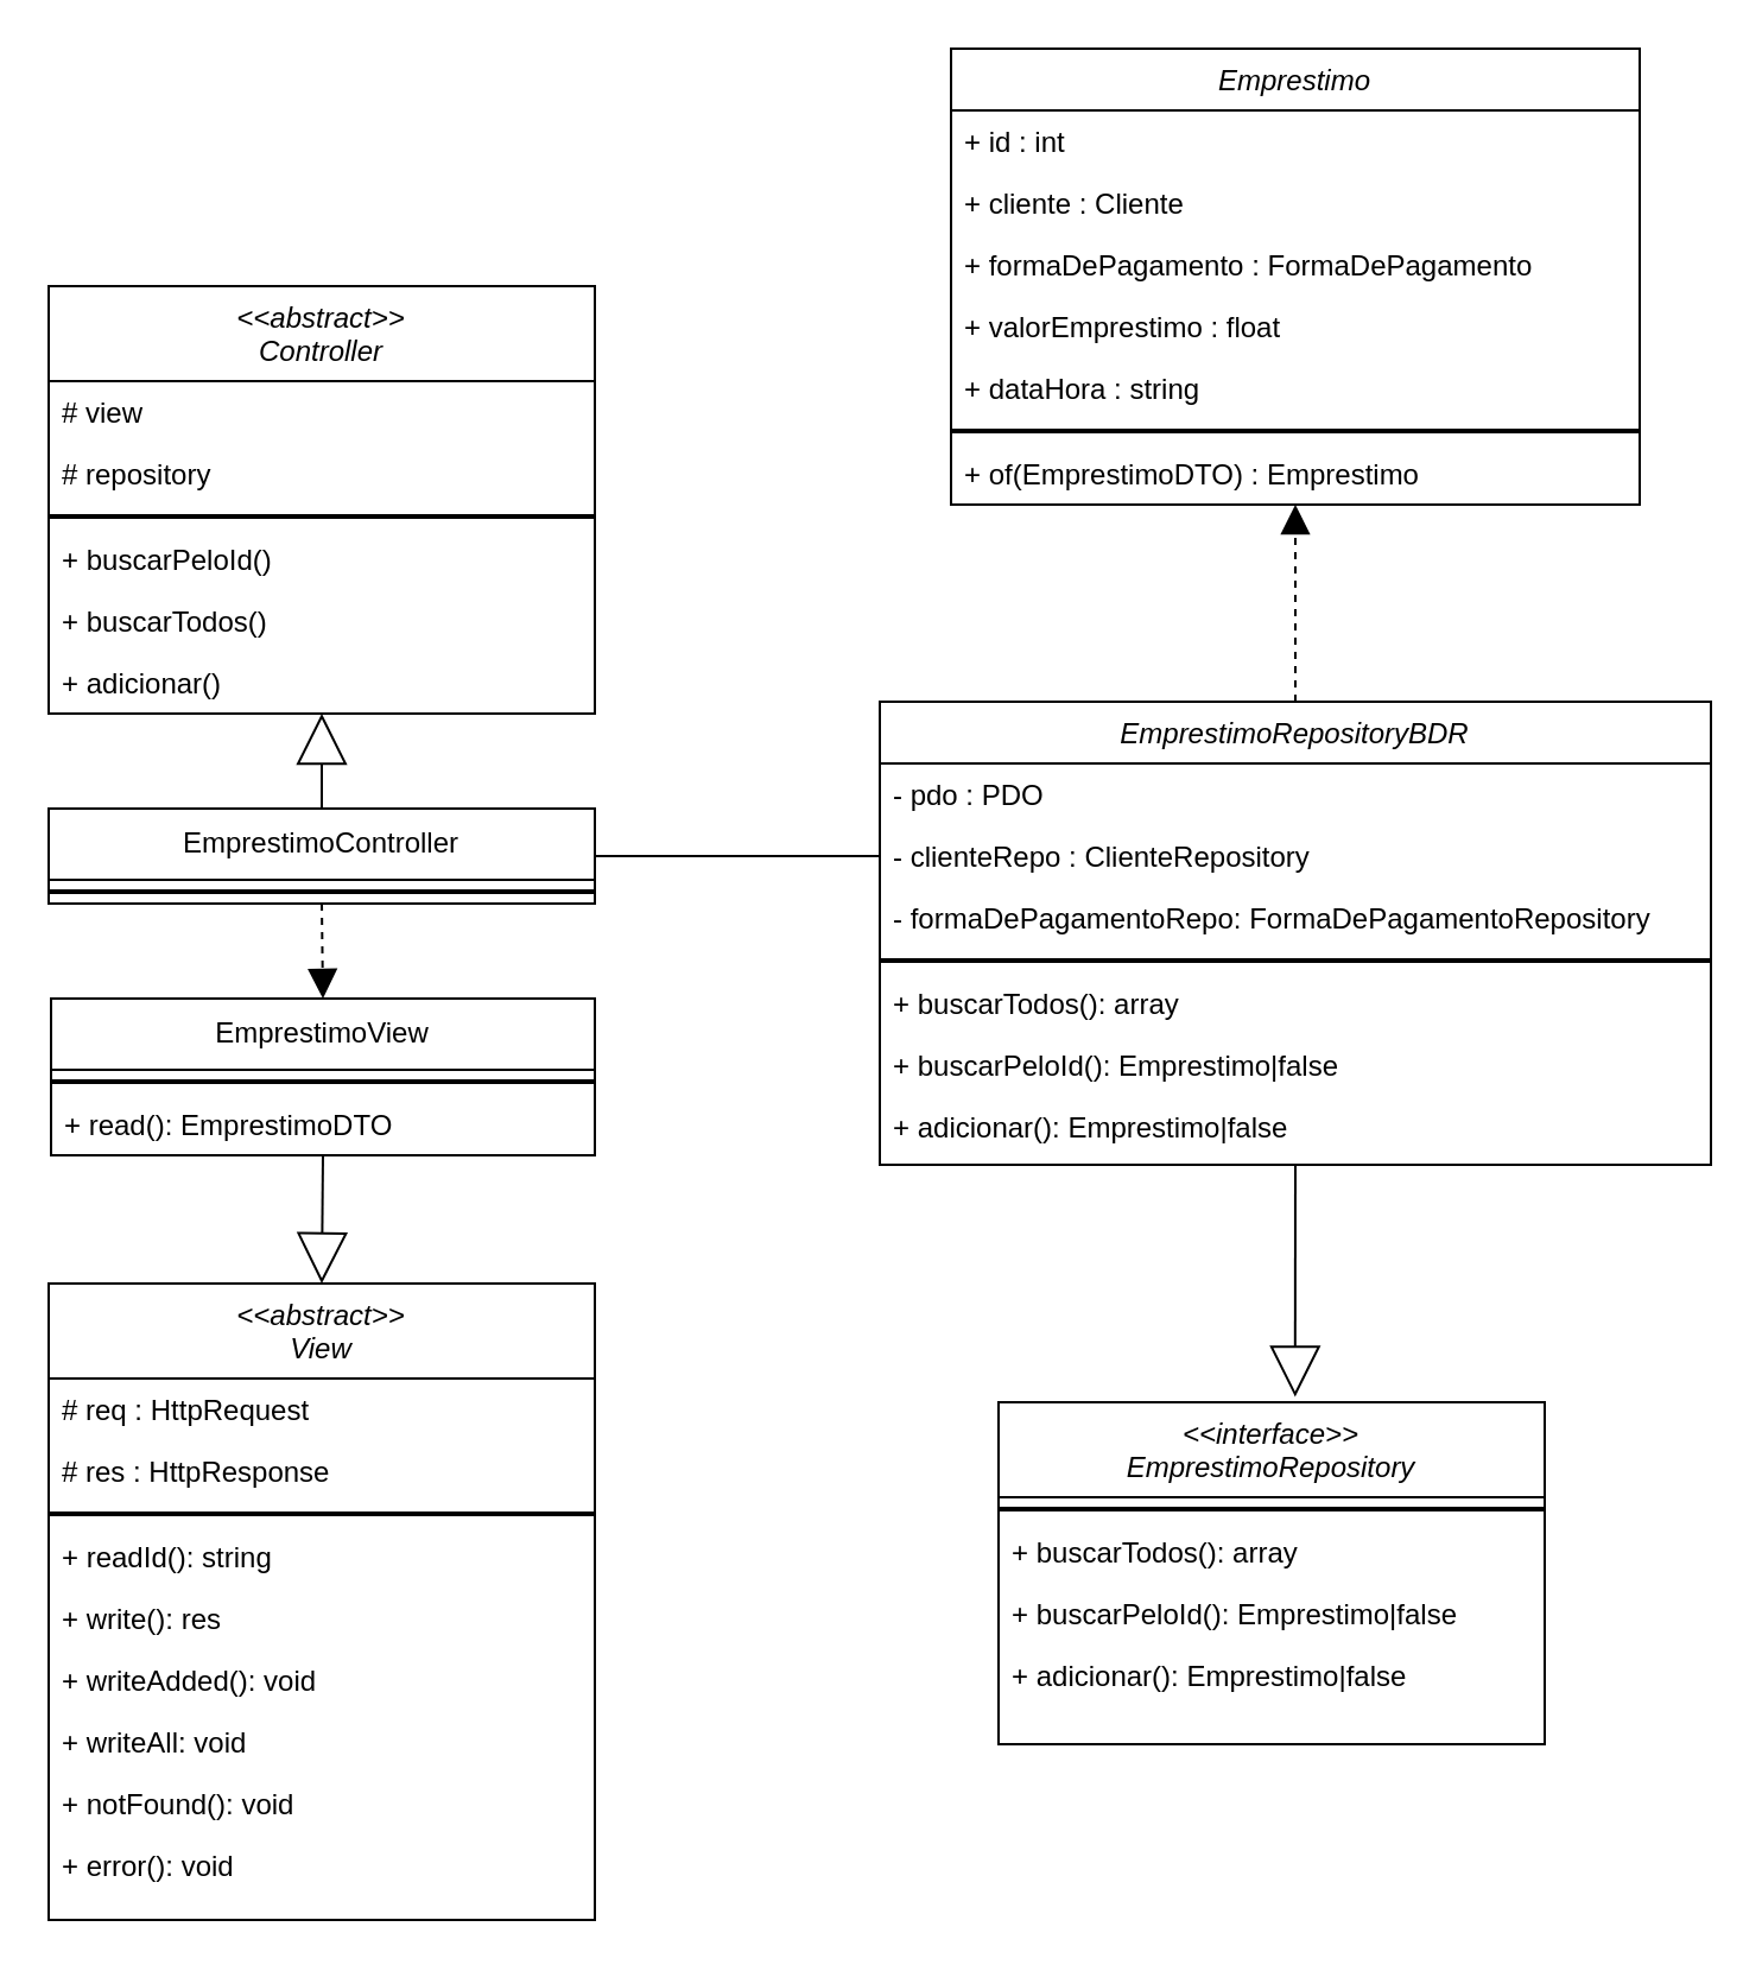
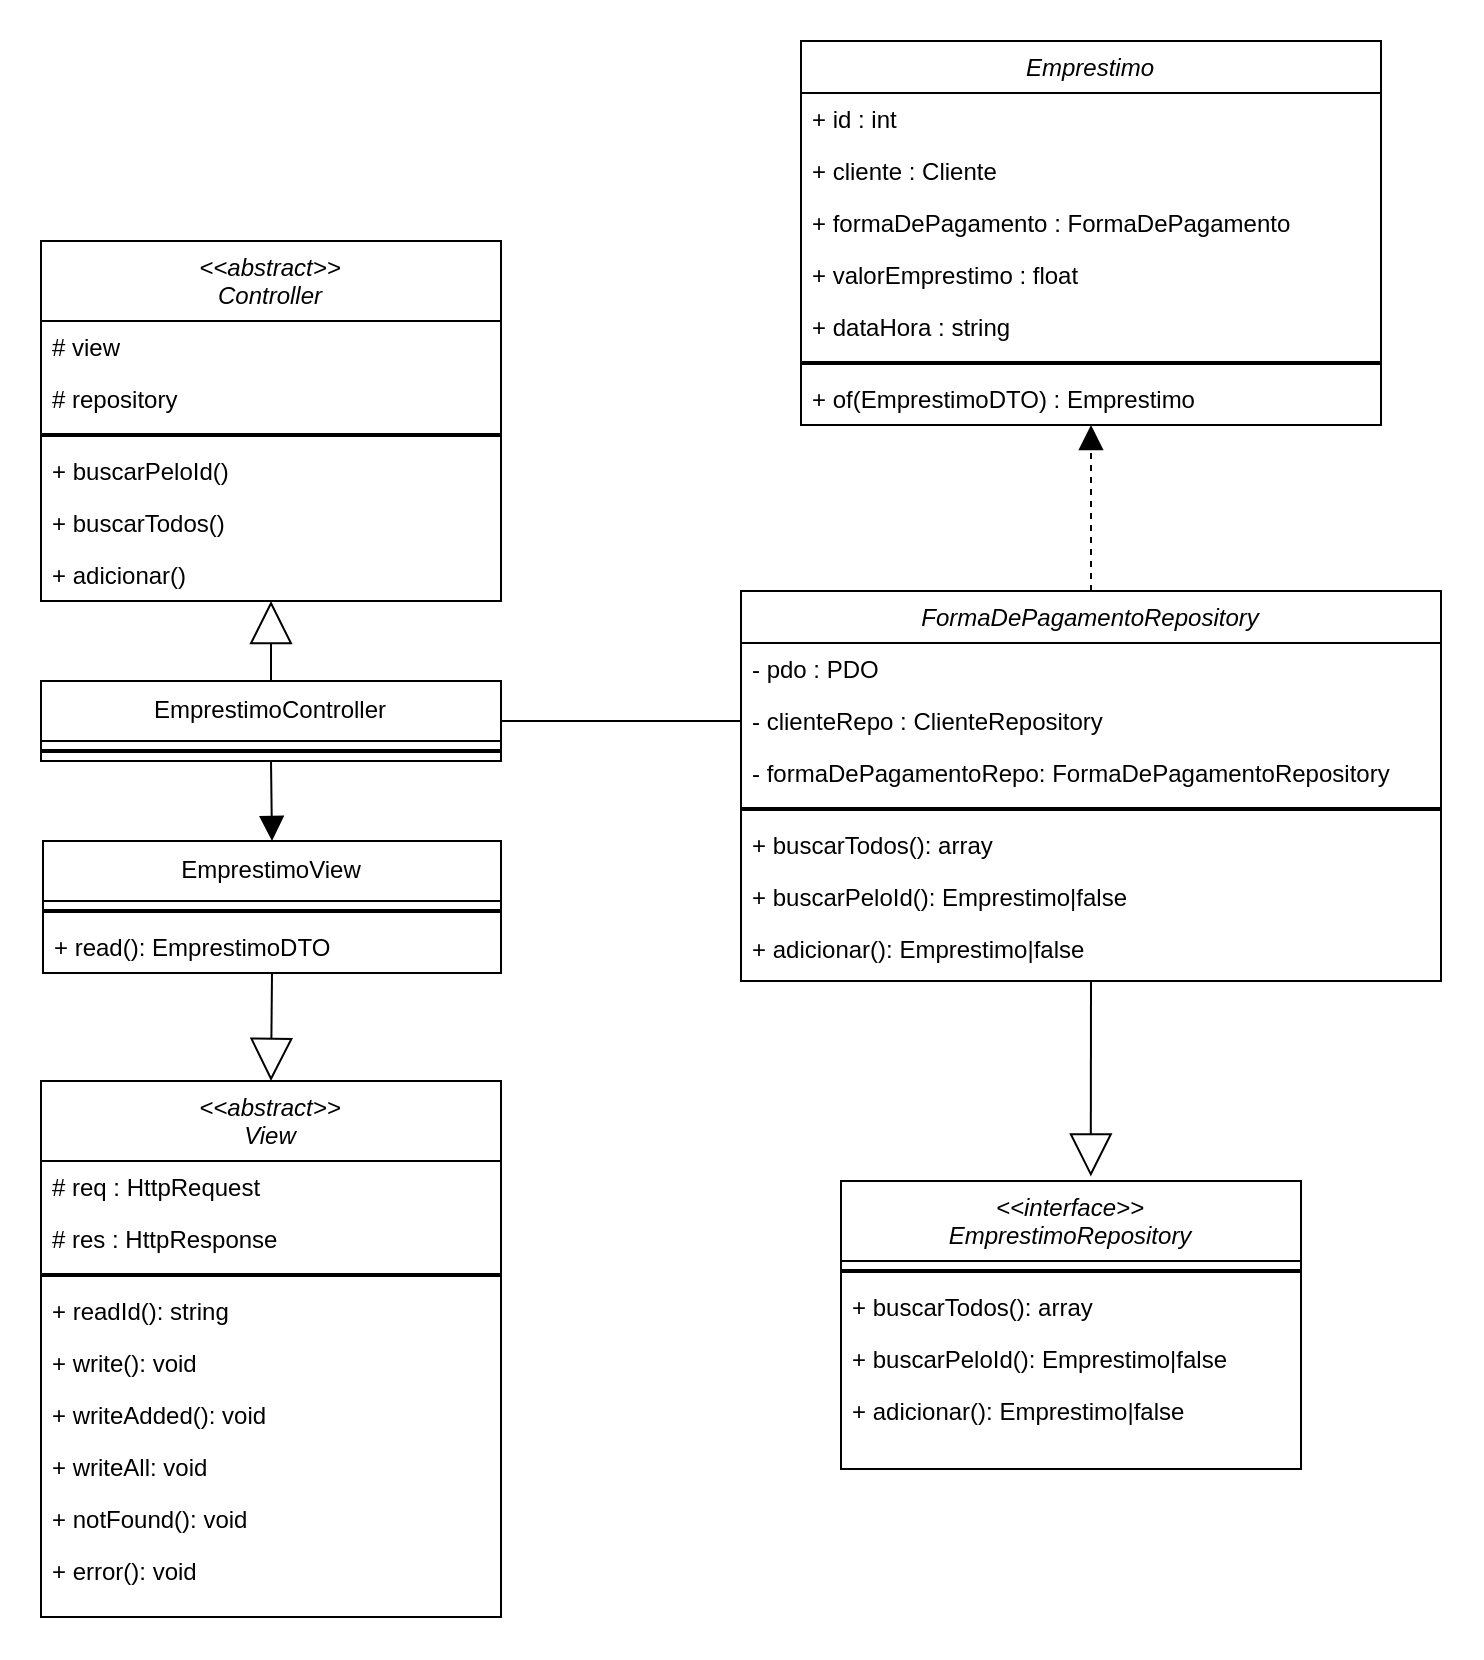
  <mxCell id="0" />
  <mxCell id="1" parent="0" />
  <mxCell id="2" value="Emprestimo" style="swimlane;fontStyle=2;align=center;verticalAlign=top;childLayout=stackLayout;horizontal=1;startSize=26;horizontalStack=0;resizeParent=1;resizeLast=0;collapsible=1;marginBottom=0;rounded=0;shadow=0;strokeWidth=1;" parent="1" vertex="1"><mxGeometry x="400" y="20" width="290" height="192" as="geometry"><mxRectangle x="230" y="140" width="160" height="26" as="alternateBounds" /></mxGeometry></mxCell>
  <mxCell id="3" value="+ id : int" style="text;align=left;verticalAlign=top;spacingLeft=4;spacingRight=4;overflow=hidden;rotatable=0;points=[[0,0.5],[1,0.5]];portConstraint=eastwest;" parent="2" vertex="1"><mxGeometry y="26" width="290" height="26" as="geometry" /></mxCell>
  <mxCell id="4" value="+ cliente : Cliente" style="text;align=left;verticalAlign=top;spacingLeft=4;spacingRight=4;overflow=hidden;rotatable=0;points=[[0,0.5],[1,0.5]];portConstraint=eastwest;rounded=0;shadow=0;html=0;" parent="2" vertex="1"><mxGeometry y="52" width="290" height="26" as="geometry" /></mxCell>
  <mxCell id="5" value="+ formaDePagamento : FormaDePagamento" style="text;align=left;verticalAlign=top;spacingLeft=4;spacingRight=4;overflow=hidden;rotatable=0;points=[[0,0.5],[1,0.5]];portConstraint=eastwest;rounded=0;shadow=0;html=0;" parent="2" vertex="1"><mxGeometry y="78" width="290" height="26" as="geometry" /></mxCell>
  <mxCell id="6" value="+ valorEmprestimo : float&#10;" style="text;align=left;verticalAlign=top;spacingLeft=4;spacingRight=4;overflow=hidden;rotatable=0;points=[[0,0.5],[1,0.5]];portConstraint=eastwest;" parent="2" vertex="1"><mxGeometry y="104" width="290" height="26" as="geometry" /></mxCell>
  <mxCell id="7" value="+ dataHora : string" style="text;align=left;verticalAlign=top;spacingLeft=4;spacingRight=4;overflow=hidden;rotatable=0;points=[[0,0.5],[1,0.5]];portConstraint=eastwest;" parent="2" vertex="1"><mxGeometry y="130" width="290" height="26" as="geometry" /></mxCell>
  <mxCell id="8" value="" style="line;strokeWidth=2;html=1;" vertex="1" parent="2"><mxGeometry y="156" width="290" height="10" as="geometry" /></mxCell>
  <mxCell id="9" value="+ of(EmprestimoDTO) : Emprestimo" style="text;align=left;verticalAlign=top;spacingLeft=4;spacingRight=4;overflow=hidden;rotatable=0;points=[[0,0.5],[1,0.5]];portConstraint=eastwest;" vertex="1" parent="2"><mxGeometry y="166" width="290" height="26" as="geometry" /></mxCell>
  <mxCell id="10" value="EmprestimoController" style="swimlane;fontStyle=0;childLayout=stackLayout;horizontal=1;startSize=30;horizontalStack=0;resizeParent=1;resizeParentMax=0;resizeLast=0;collapsible=1;marginBottom=0;whiteSpace=wrap;html=1;" parent="1" vertex="1"><mxGeometry x="20" y="340" width="230" height="40" as="geometry" /></mxCell>
  <mxCell id="11" value="" style="line;strokeWidth=2;html=1;" parent="10" vertex="1"><mxGeometry y="30" width="230" height="10" as="geometry" /></mxCell>
  <mxCell id="12" value="" style="endArrow=block;html=1;rounded=0;endFill=0;startSize=20;sourcePerimeterSpacing=20;endSize=19;exitX=0.5;exitY=0;exitDx=0;exitDy=0;entryX=0.5;entryY=1;entryDx=0;entryDy=0;" parent="1" source="10" target="13" edge="1"><mxGeometry width="50" height="50" relative="1" as="geometry"><mxPoint x="400" y="360" as="sourcePoint" /><mxPoint x="120" y="210" as="targetPoint" /><Array as="points" /></mxGeometry></mxCell>
  <mxCell id="13" value="&lt;&lt;abstract&gt;&gt;&#10;Controller" style="swimlane;fontStyle=2;align=center;verticalAlign=top;childLayout=stackLayout;horizontal=1;startSize=40;horizontalStack=0;resizeParent=1;resizeLast=0;collapsible=1;marginBottom=0;rounded=0;shadow=0;strokeWidth=1;" parent="1" vertex="1"><mxGeometry x="20" y="120" width="230" height="180" as="geometry"><mxRectangle x="230" y="140" width="160" height="26" as="alternateBounds" /></mxGeometry></mxCell>
  <mxCell id="14" value="# view" style="text;align=left;verticalAlign=top;spacingLeft=4;spacingRight=4;overflow=hidden;rotatable=0;points=[[0,0.5],[1,0.5]];portConstraint=eastwest;" parent="13" vertex="1"><mxGeometry y="40" width="230" height="26" as="geometry" /></mxCell>
  <mxCell id="15" value="# repository" style="text;align=left;verticalAlign=top;spacingLeft=4;spacingRight=4;overflow=hidden;rotatable=0;points=[[0,0.5],[1,0.5]];portConstraint=eastwest;rounded=0;shadow=0;html=0;" parent="13" vertex="1"><mxGeometry y="66" width="230" height="26" as="geometry" /></mxCell>
  <mxCell id="16" value="" style="line;strokeWidth=2;html=1;" parent="13" vertex="1"><mxGeometry y="92" width="230" height="10" as="geometry" /></mxCell>
  <mxCell id="17" value="+ buscarPeloId() " style="text;align=left;verticalAlign=top;spacingLeft=4;spacingRight=4;overflow=hidden;rotatable=0;points=[[0,0.5],[1,0.5]];portConstraint=eastwest;" parent="13" vertex="1"><mxGeometry y="102" width="230" height="26" as="geometry" /></mxCell>
  <mxCell id="18" value="+ buscarTodos()" style="text;align=left;verticalAlign=top;spacingLeft=4;spacingRight=4;overflow=hidden;rotatable=0;points=[[0,0.5],[1,0.5]];portConstraint=eastwest;" parent="13" vertex="1"><mxGeometry y="128" width="230" height="26" as="geometry" /></mxCell>
  <mxCell id="19" value="+ adicionar()" style="text;align=left;verticalAlign=top;spacingLeft=4;spacingRight=4;overflow=hidden;rotatable=0;points=[[0,0.5],[1,0.5]];portConstraint=eastwest;" parent="13" vertex="1"><mxGeometry y="154" width="230" height="26" as="geometry" /></mxCell>
  <mxCell id="20" value="&lt;&lt;abstract&gt;&gt;&#10;View" style="swimlane;fontStyle=2;align=center;verticalAlign=top;childLayout=stackLayout;horizontal=1;startSize=40;horizontalStack=0;resizeParent=1;resizeLast=0;collapsible=1;marginBottom=0;rounded=0;shadow=0;strokeWidth=1;" parent="1" vertex="1"><mxGeometry x="20" y="540" width="230" height="268" as="geometry"><mxRectangle x="230" y="140" width="160" height="26" as="alternateBounds" /></mxGeometry></mxCell>
  <mxCell id="21" value="# req : HttpRequest" style="text;align=left;verticalAlign=top;spacingLeft=4;spacingRight=4;overflow=hidden;rotatable=0;points=[[0,0.5],[1,0.5]];portConstraint=eastwest;" parent="20" vertex="1"><mxGeometry y="40" width="230" height="26" as="geometry" /></mxCell>
  <mxCell id="22" value="# res : HttpResponse" style="text;align=left;verticalAlign=top;spacingLeft=4;spacingRight=4;overflow=hidden;rotatable=0;points=[[0,0.5],[1,0.5]];portConstraint=eastwest;rounded=0;shadow=0;html=0;" parent="20" vertex="1"><mxGeometry y="66" width="230" height="26" as="geometry" /></mxCell>
  <mxCell id="23" value="" style="line;strokeWidth=2;html=1;" parent="20" vertex="1"><mxGeometry y="92" width="230" height="10" as="geometry" /></mxCell>
  <mxCell id="24" value="+ readId(): string" style="text;align=left;verticalAlign=top;spacingLeft=4;spacingRight=4;overflow=hidden;rotatable=0;points=[[0,0.5],[1,0.5]];portConstraint=eastwest;" parent="20" vertex="1"><mxGeometry y="102" width="230" height="26" as="geometry" /></mxCell>
- <mxCell id="25" value="+ write(): res " style="text;align=left;verticalAlign=top;spacingLeft=4;spacingRight=4;overflow=hidden;rotatable=0;points=[[0,0.5],[1,0.5]];portConstraint=eastwest;" parent="20" vertex="1"><mxGeometry y="128" width="230" height="26" as="geometry" /></mxCell>
+ <mxCell id="25" value="+ write(): void " style="text;align=left;verticalAlign=top;spacingLeft=4;spacingRight=4;overflow=hidden;rotatable=0;points=[[0,0.5],[1,0.5]];portConstraint=eastwest;" parent="20" vertex="1"><mxGeometry y="128" width="230" height="26" as="geometry" /></mxCell>
  <mxCell id="26" value="+ writeAdded(): void" style="text;align=left;verticalAlign=top;spacingLeft=4;spacingRight=4;overflow=hidden;rotatable=0;points=[[0,0.5],[1,0.5]];portConstraint=eastwest;" parent="20" vertex="1"><mxGeometry y="154" width="230" height="26" as="geometry" /></mxCell>
  <mxCell id="27" value="+ writeAll: void" style="text;align=left;verticalAlign=top;spacingLeft=4;spacingRight=4;overflow=hidden;rotatable=0;points=[[0,0.5],[1,0.5]];portConstraint=eastwest;" parent="20" vertex="1"><mxGeometry y="180" width="230" height="26" as="geometry" /></mxCell>
  <mxCell id="28" value="+ notFound(): void" style="text;align=left;verticalAlign=top;spacingLeft=4;spacingRight=4;overflow=hidden;rotatable=0;points=[[0,0.5],[1,0.5]];portConstraint=eastwest;" parent="20" vertex="1"><mxGeometry y="206" width="230" height="26" as="geometry" /></mxCell>
  <mxCell id="29" value="+ error(): void" style="text;align=left;verticalAlign=top;spacingLeft=4;spacingRight=4;overflow=hidden;rotatable=0;points=[[0,0.5],[1,0.5]];portConstraint=eastwest;" parent="20" vertex="1"><mxGeometry y="232" width="230" height="26" as="geometry" /></mxCell>
  <mxCell id="30" value="EmprestimoView" style="swimlane;fontStyle=0;childLayout=stackLayout;horizontal=1;startSize=30;horizontalStack=0;resizeParent=1;resizeParentMax=0;resizeLast=0;collapsible=1;marginBottom=0;whiteSpace=wrap;html=1;" parent="1" vertex="1"><mxGeometry x="21" y="420" width="229" height="66" as="geometry" /></mxCell>
  <mxCell id="31" value="" style="line;strokeWidth=2;html=1;" parent="30" vertex="1"><mxGeometry y="30" width="229" height="10" as="geometry" /></mxCell>
  <mxCell id="32" value="+ read(): EmprestimoDTO" style="text;align=left;verticalAlign=top;spacingLeft=4;spacingRight=4;overflow=hidden;rotatable=0;points=[[0,0.5],[1,0.5]];portConstraint=eastwest;" vertex="1" parent="30"><mxGeometry y="40" width="229" height="26" as="geometry" /></mxCell>
  <mxCell id="33" value="" style="endArrow=block;html=1;rounded=0;endFill=0;startSize=20;sourcePerimeterSpacing=20;endSize=19;exitX=0.5;exitY=1;exitDx=0;exitDy=0;entryX=0.5;entryY=0;entryDx=0;entryDy=0;" parent="1" source="30" target="20" edge="1"><mxGeometry width="50" height="50" relative="1" as="geometry"><mxPoint x="370" y="610" as="sourcePoint" /><mxPoint x="190" y="490" as="targetPoint" /><Array as="points" /></mxGeometry></mxCell>
  <mxCell id="34" value="&lt;&lt;interface&gt;&gt;&#10;EmprestimoRepository" style="swimlane;fontStyle=2;align=center;verticalAlign=top;childLayout=stackLayout;horizontal=1;startSize=40;horizontalStack=0;resizeParent=1;resizeLast=0;collapsible=1;marginBottom=0;rounded=0;shadow=0;strokeWidth=1;" parent="1" vertex="1"><mxGeometry x="420" y="590" width="230" height="144" as="geometry"><mxRectangle x="230" y="140" width="160" height="26" as="alternateBounds" /></mxGeometry></mxCell>
  <mxCell id="35" value="" style="line;strokeWidth=2;html=1;" parent="34" vertex="1"><mxGeometry y="40" width="230" height="10" as="geometry" /></mxCell>
  <mxCell id="36" value="+ buscarTodos(): array" style="text;align=left;verticalAlign=top;spacingLeft=4;spacingRight=4;overflow=hidden;rotatable=0;points=[[0,0.5],[1,0.5]];portConstraint=eastwest;" parent="34" vertex="1"><mxGeometry y="50" width="230" height="26" as="geometry" /></mxCell>
  <mxCell id="37" value="+ buscarPeloId(): Emprestimo|false" style="text;align=left;verticalAlign=top;spacingLeft=4;spacingRight=4;overflow=hidden;rotatable=0;points=[[0,0.5],[1,0.5]];portConstraint=eastwest;" parent="34" vertex="1"><mxGeometry y="76" width="230" height="26" as="geometry" /></mxCell>
  <mxCell id="38" value="+ adicionar(): Emprestimo|false" style="text;align=left;verticalAlign=top;spacingLeft=4;spacingRight=4;overflow=hidden;rotatable=0;points=[[0,0.5],[1,0.5]];portConstraint=eastwest;" parent="34" vertex="1"><mxGeometry y="102" width="230" height="26" as="geometry" /></mxCell>
- <mxCell id="39" value="EmprestimoRepositoryBDR" style="swimlane;fontStyle=2;align=center;verticalAlign=top;childLayout=stackLayout;horizontal=1;startSize=26;horizontalStack=0;resizeParent=1;resizeLast=0;collapsible=1;marginBottom=0;rounded=0;shadow=0;strokeWidth=1;" parent="1" vertex="1"><mxGeometry x="370" y="295" width="350" height="195" as="geometry"><mxRectangle x="230" y="140" width="160" height="26" as="alternateBounds" /></mxGeometry></mxCell>
+ <mxCell id="39" value="FormaDePagamentoRepository" style="swimlane;fontStyle=2;align=center;verticalAlign=top;childLayout=stackLayout;horizontal=1;startSize=26;horizontalStack=0;resizeParent=1;resizeLast=0;collapsible=1;marginBottom=0;rounded=0;shadow=0;strokeWidth=1;" parent="1" vertex="1"><mxGeometry x="370" y="295" width="350" height="195" as="geometry"><mxRectangle x="230" y="140" width="160" height="26" as="alternateBounds" /></mxGeometry></mxCell>
  <mxCell id="40" value="- pdo : PDO" style="text;align=left;verticalAlign=top;spacingLeft=4;spacingRight=4;overflow=hidden;rotatable=0;points=[[0,0.5],[1,0.5]];portConstraint=eastwest;" parent="39" vertex="1"><mxGeometry y="26" width="350" height="26" as="geometry" /></mxCell>
  <mxCell id="41" value="- clienteRepo : ClienteRepository" style="text;align=left;verticalAlign=top;spacingLeft=4;spacingRight=4;overflow=hidden;rotatable=0;points=[[0,0.5],[1,0.5]];portConstraint=eastwest;rounded=0;shadow=0;html=0;" parent="39" vertex="1"><mxGeometry y="52" width="350" height="26" as="geometry" /></mxCell>
  <mxCell id="42" value="- formaDePagamentoRepo: FormaDePagamentoRepository" style="text;align=left;verticalAlign=top;spacingLeft=4;spacingRight=4;overflow=hidden;rotatable=0;points=[[0,0.5],[1,0.5]];portConstraint=eastwest;rounded=0;shadow=0;html=0;" parent="39" vertex="1"><mxGeometry y="78" width="350" height="26" as="geometry" /></mxCell>
  <mxCell id="43" value="" style="line;strokeWidth=2;html=1;" parent="39" vertex="1"><mxGeometry y="104" width="350" height="10" as="geometry" /></mxCell>
  <mxCell id="44" value="+ buscarTodos(): array" style="text;align=left;verticalAlign=top;spacingLeft=4;spacingRight=4;overflow=hidden;rotatable=0;points=[[0,0.5],[1,0.5]];portConstraint=eastwest;" parent="39" vertex="1"><mxGeometry y="114" width="350" height="26" as="geometry" /></mxCell>
  <mxCell id="45" value="+ buscarPeloId(): Emprestimo|false" style="text;align=left;verticalAlign=top;spacingLeft=4;spacingRight=4;overflow=hidden;rotatable=0;points=[[0,0.5],[1,0.5]];portConstraint=eastwest;" parent="39" vertex="1"><mxGeometry y="140" width="350" height="26" as="geometry" /></mxCell>
  <mxCell id="46" value="+ adicionar(): Emprestimo|false" style="text;align=left;verticalAlign=top;spacingLeft=4;spacingRight=4;overflow=hidden;rotatable=0;points=[[0,0.5],[1,0.5]];portConstraint=eastwest;" parent="39" vertex="1"><mxGeometry y="166" width="350" height="26" as="geometry" /></mxCell>
  <mxCell id="47" value="" style="endArrow=none;html=1;rounded=0;endFill=1;startSize=20;sourcePerimeterSpacing=20;endSize=10;exitX=1;exitY=0.5;exitDx=0;exitDy=0;entryX=0;entryY=0.5;entryDx=0;entryDy=0;" parent="1" source="10" target="41" edge="1"><mxGeometry width="50" height="50" relative="1" as="geometry"><mxPoint x="310" y="500" as="sourcePoint" /><mxPoint x="310" y="390" as="targetPoint" /><Array as="points" /></mxGeometry></mxCell>
  <mxCell id="48" value="" style="endArrow=block;html=1;rounded=0;endFill=1;startSize=20;sourcePerimeterSpacing=20;endSize=10;exitX=0.5;exitY=0;exitDx=0;exitDy=0;entryX=0.5;entryY=1;entryDx=0;entryDy=0;dashed=1;" parent="1" source="39" target="2" edge="1"><mxGeometry width="50" height="50" relative="1" as="geometry"><mxPoint x="264" y="220" as="sourcePoint" /><mxPoint x="614" y="160" as="targetPoint" /><Array as="points" /></mxGeometry></mxCell>
- <mxCell id="49" value="" style="endArrow=block;html=1;rounded=0;endFill=1;startSize=20;sourcePerimeterSpacing=20;endSize=10;entryX=0.5;entryY=0;entryDx=0;entryDy=0;exitX=0.5;exitY=1;exitDx=0;exitDy=0;dashed=1;" parent="1" source="10" edge="1" target="30"><mxGeometry width="50" height="50" relative="1" as="geometry"><mxPoint x="150" y="400" as="sourcePoint" /><mxPoint x="127" y="500" as="targetPoint" /><Array as="points" /></mxGeometry></mxCell>
+ <mxCell id="49" value="" style="endArrow=block;html=1;rounded=0;endFill=1;startSize=20;sourcePerimeterSpacing=20;endSize=10;entryX=0.5;entryY=0;entryDx=0;entryDy=0;exitX=0.5;exitY=1;exitDx=0;exitDy=0;" parent="1" source="10" edge="1" target="30"><mxGeometry width="50" height="50" relative="1" as="geometry"><mxPoint x="150" y="400" as="sourcePoint" /><mxPoint x="127" y="500" as="targetPoint" /><Array as="points" /></mxGeometry></mxCell>
  <mxCell id="50" value="" style="endArrow=block;html=1;rounded=0;endFill=0;startSize=20;sourcePerimeterSpacing=20;endSize=19;entryX=0.543;entryY=-0.016;entryDx=0;entryDy=0;entryPerimeter=0;exitX=0.5;exitY=1;exitDx=0;exitDy=0;" parent="1" source="39" target="34" edge="1"><mxGeometry width="50" height="50" relative="1" as="geometry"><mxPoint x="615" y="510" as="sourcePoint" /><mxPoint x="390" y="540" as="targetPoint" /><Array as="points" /></mxGeometry></mxCell>
